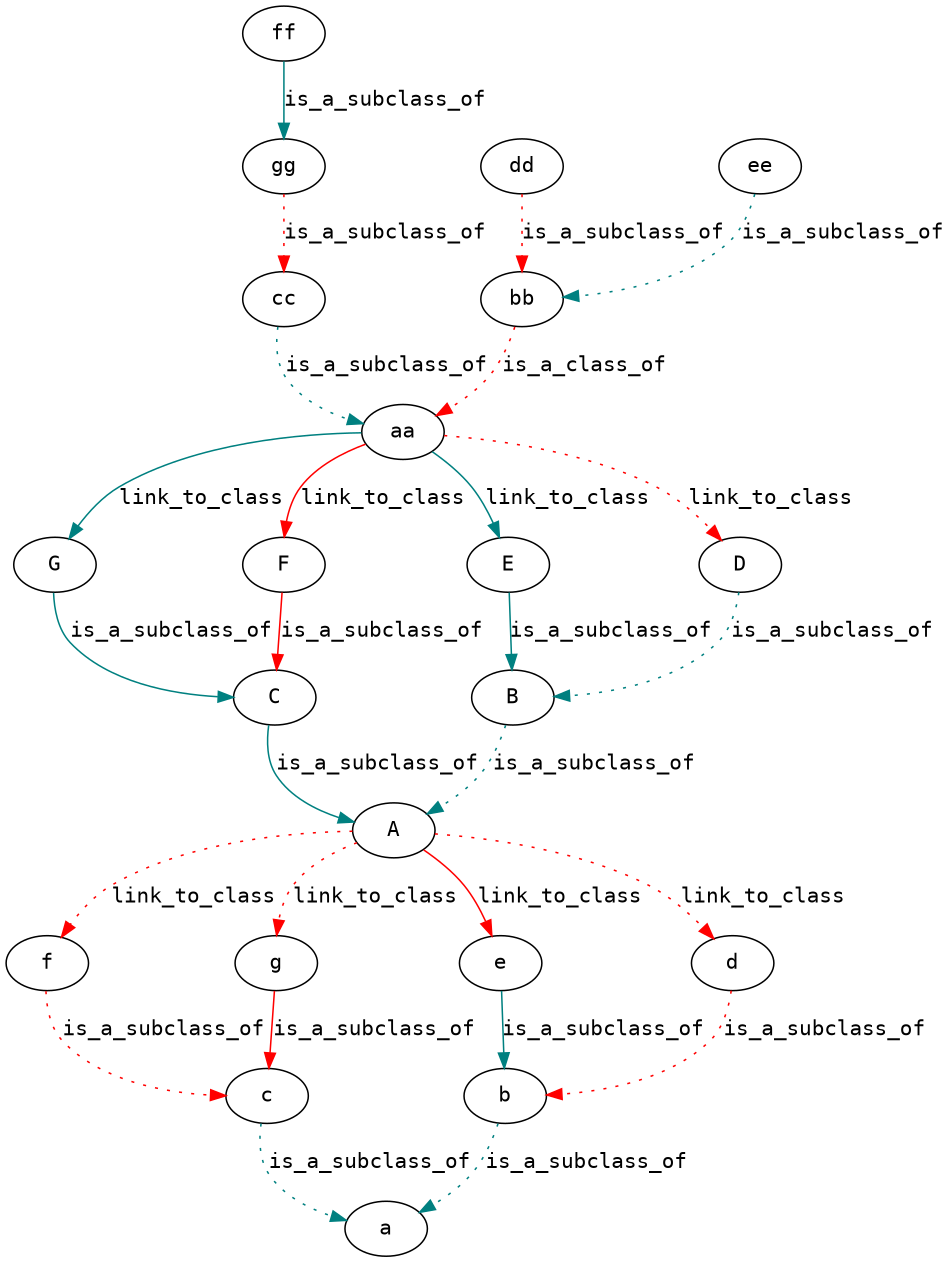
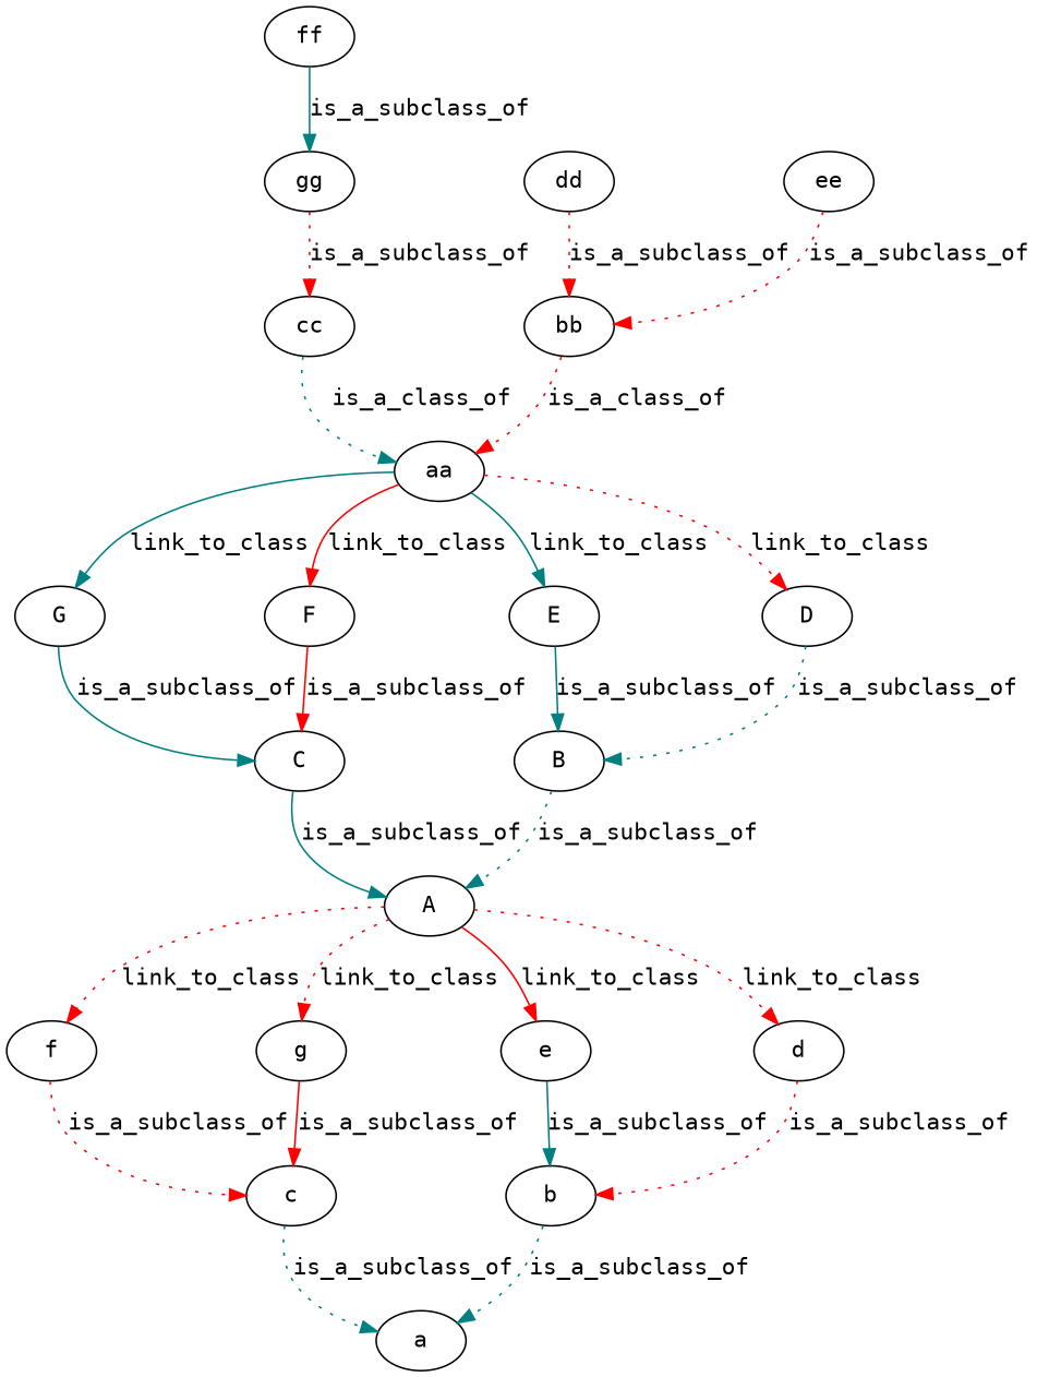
  digraph {
    fontname="DejaVu Sans Mono"
    node [fontname="DejaVu Sans Mono"]
    edge [color=red fontname="DejaVu Sans Mono" style=dotted]
    A
    g
    e
    f
    d
    c
    b
    a
    G
    C
    F
    gg
    cc
    aa
    E
    D
    B
    ee
    bb
    ff
    dd
    A -> g [label=link_to_class]
    A -> e [label=link_to_class style=solid]
    A -> f [label=link_to_class]
    A -> d [label=link_to_class]
    g -> c [label=is_a_subclass_of style=solid]
    e -> b [color=teal label=is_a_subclass_of style=solid]
    f -> c [label=is_a_subclass_of]
    d -> b [label=is_a_subclass_of]
    c -> a [color=teal label=is_a_subclass_of]
    b -> a [color=teal label=is_a_subclass_of]
    G -> C [color=teal label=is_a_subclass_of style=solid]
    C -> A [color=teal label=is_a_subclass_of style=solid]
    F -> C [label=is_a_subclass_of style=solid]
    gg -> cc [label=is_a_subclass_of]
-   cc -> aa [color=teal label=is_a_subclass_of]
+   cc -> aa [color=teal label=is_a_class_of]
    aa -> G [color=teal label=link_to_class style=solid]
    aa -> F [label=link_to_class style=solid]
    aa -> E [color=teal label=link_to_class style=solid]
    aa -> D [label=link_to_class]
    E -> B [color=teal label=is_a_subclass_of style=solid]
    D -> B [color=teal label=is_a_subclass_of]
    B -> A [color=teal label=is_a_subclass_of]
-   ee -> bb [color=teal label=is_a_subclass_of]
+   ee -> bb [label=is_a_subclass_of]
    bb -> aa [label=is_a_class_of]
    ff -> gg [color=teal label=is_a_subclass_of style=solid]
    dd -> bb [label=is_a_subclass_of]
  }
